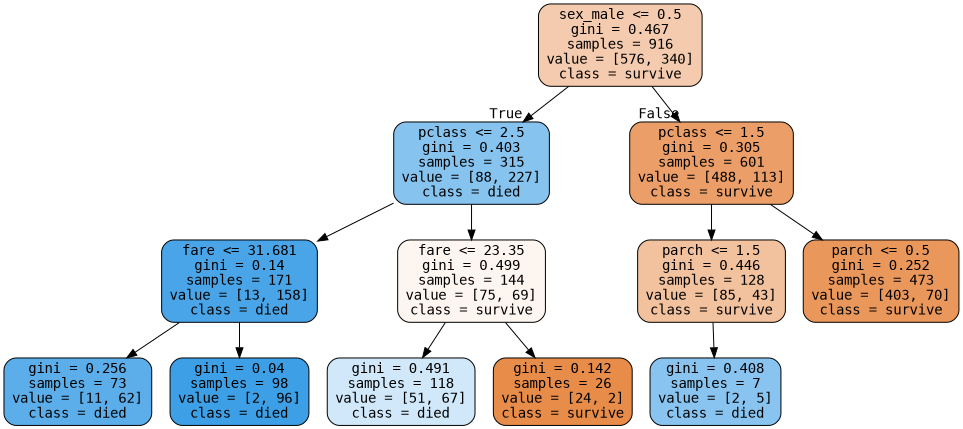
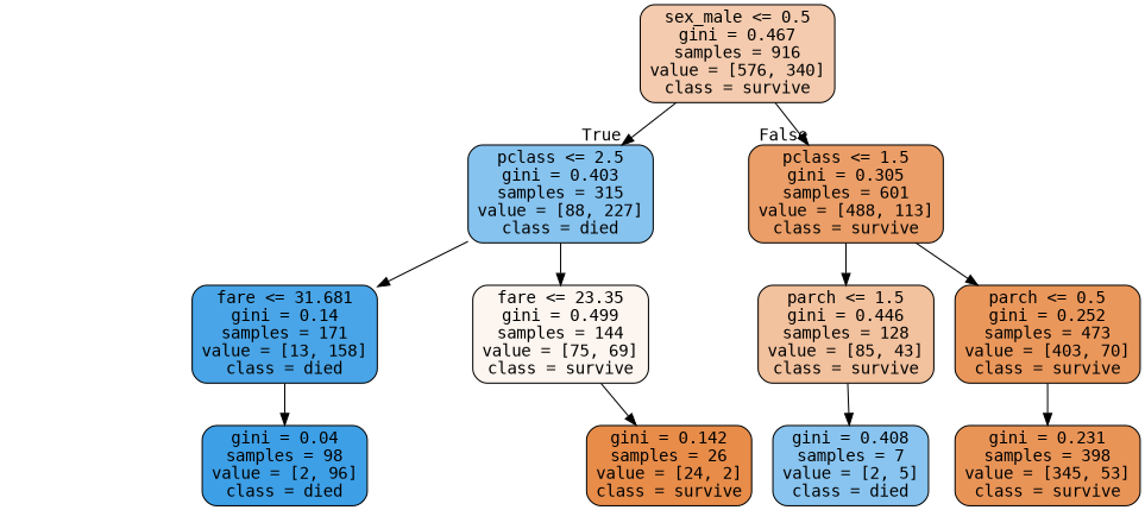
  digraph {
    fontname="DejaVu Sans Mono"
    node [color=black fontname="DejaVu Sans Mono" shape=box style="filled, rounded"]
    edge [fontname="DejaVu Sans Mono"]
    n1 [fillcolor="#f4cbae" label="sex_male <= 0.5\ngini = 0.467\nsamples = 916\nvalue = [576, 340]\nclass = survive"]
    n2 [fillcolor="#86c3ef" label="pclass <= 2.5\ngini = 0.403\nsamples = 315\nvalue = [88, 227]\nclass = died"]
    n3 [fillcolor="#eb9e67" label="pclass <= 1.5\ngini = 0.305\nsamples = 601\nvalue = [488, 113]\nclass = survive"]
    n4 [fillcolor="#49a5e7" label="fare <= 31.681\ngini = 0.14\nsamples = 171\nvalue = [13, 158]\nclass = died"]
    n5 [fillcolor="#fdf5ef" label="fare <= 23.35\ngini = 0.499\nsamples = 144\nvalue = [75, 69]\nclass = survive"]
    n6 [fillcolor="#f2c19d" label="parch <= 1.5\ngini = 0.446\nsamples = 128\nvalue = [85, 43]\nclass = survive"]
    n7 [fillcolor="#ea975b" label="parch <= 0.5\ngini = 0.252\nsamples = 473\nvalue = [403, 70]\nclass = survive"]
-   n8 [fillcolor="#5caeea" label="gini = 0.256\nsamples = 73\nvalue = [11, 62]\nclass = died"]
    n9 [fillcolor="#3d9fe6" label="gini = 0.04\nsamples = 98\nvalue = [2, 96]\nclass = died"]
-   n10 [fillcolor="#d0e8f9" label="gini = 0.491\nsamples = 118\nvalue = [51, 67]\nclass = died"]
    n11 [fillcolor="#e78c49" label="gini = 0.142\nsamples = 26\nvalue = [24, 2]\nclass = survive"]
    n12 [fillcolor="#88c4ef" label="gini = 0.408\nsamples = 7\nvalue = [2, 5]\nclass = died"]
+   n13 [fillcolor="#e99457" label="gini = 0.231\nsamples = 398\nvalue = [345, 53]\nclass = survive"]
    n1 -> n2 [headlabel=True labelangle=45 labeldistance=2.5]
    n1 -> n3 [headlabel=False labelangle=-45 labeldistance=2.5]
    n2 -> n4
    n2 -> n5
    n3 -> n6
    n3 -> n7
-   n4 -> n8
    n4 -> n9
-   n5 -> n10
    n5 -> n11
    n6 -> n12
+   n7 -> n13
  }
